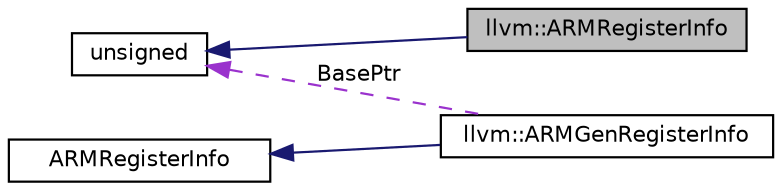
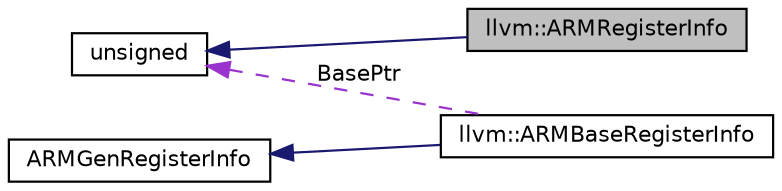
  digraph {
    rankdir=LR
    node [color=black fontname=Helvetica fontsize=10 shape=box]
    edge [color=midnightblue dir=back fontname=Helvetica fontsize=10 labelfontname=Helvetica labelfontsize=10 style=solid]
    n1 [fillcolor=grey75 fontcolor=black height=0.2 label="llvm::ARMRegisterInfo" style=filled width=0.4]
-   n2 [height=0.2 label="llvm::ARMGenRegisterInfo" width=0.4]
-   n3 [height=0.2 label=ARMRegisterInfo width=0.4]
+   n2 [height=0.2 label="llvm::ARMBaseRegisterInfo" width=0.4]
+   n3 [height=0.2 label=ARMGenRegisterInfo width=0.4]
    n4 [height=0.2 label=unsigned width=0.4]
    n3 -> n2
    n4 -> n1
    n4 -> n2 [color=darkorchid3 label=" BasePtr" style=dashed]
  }
